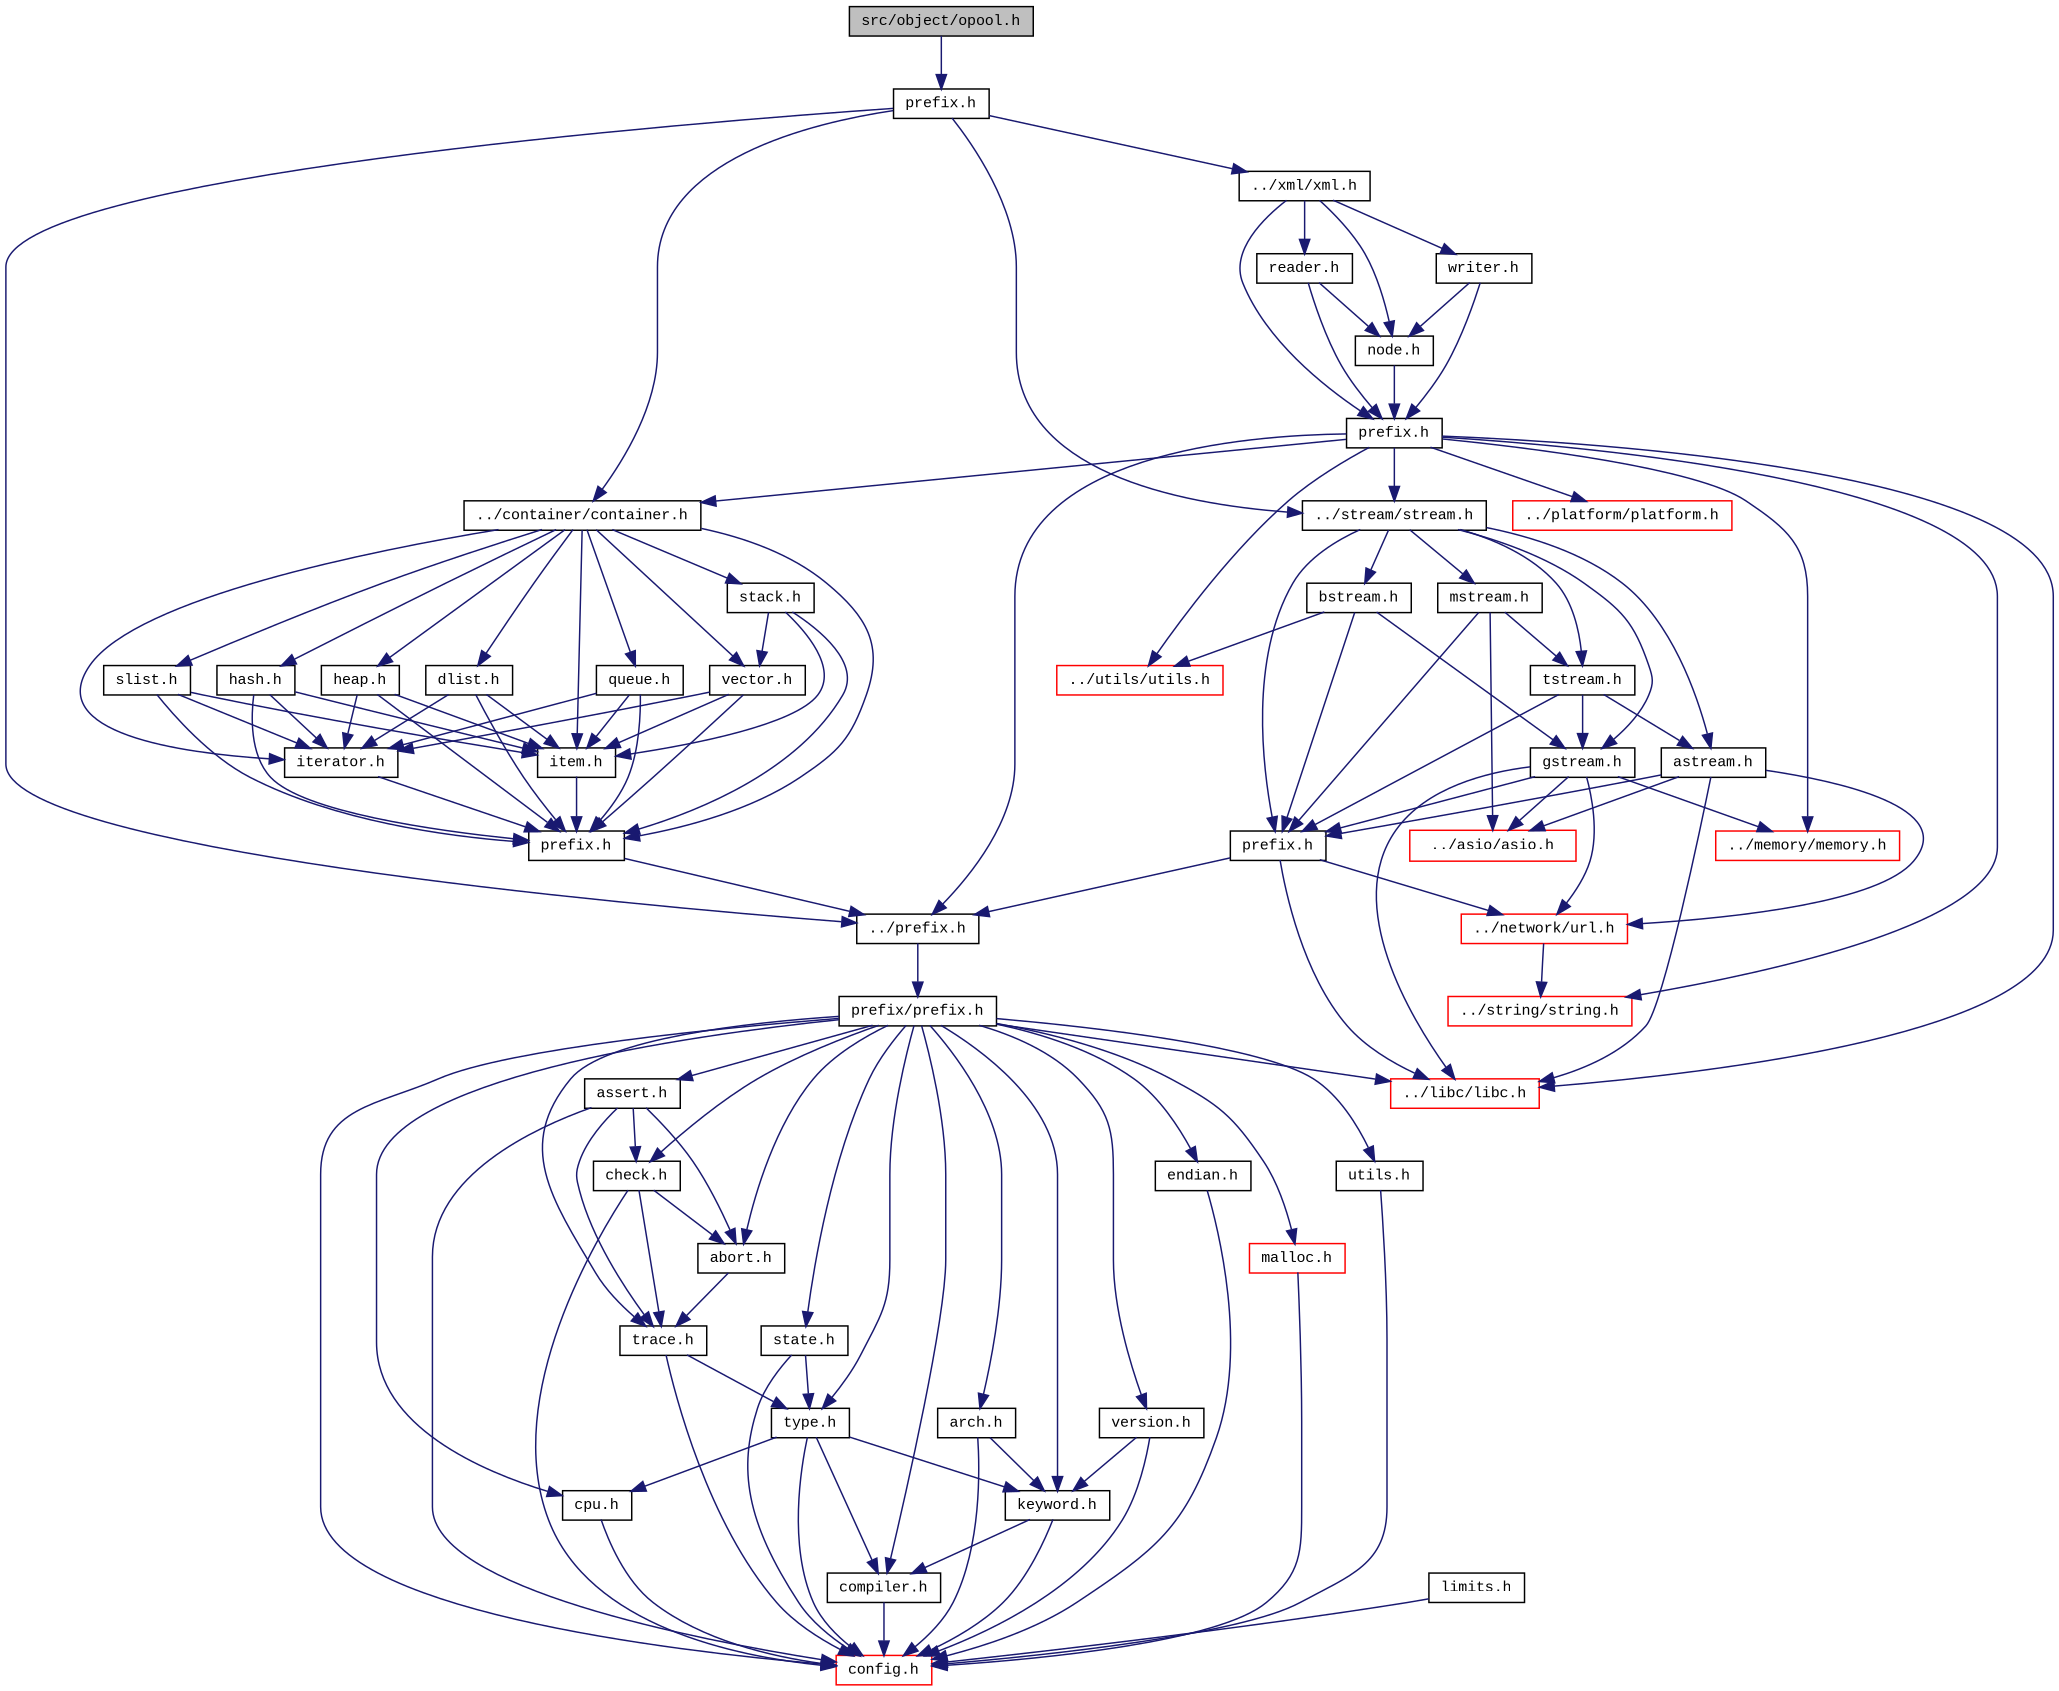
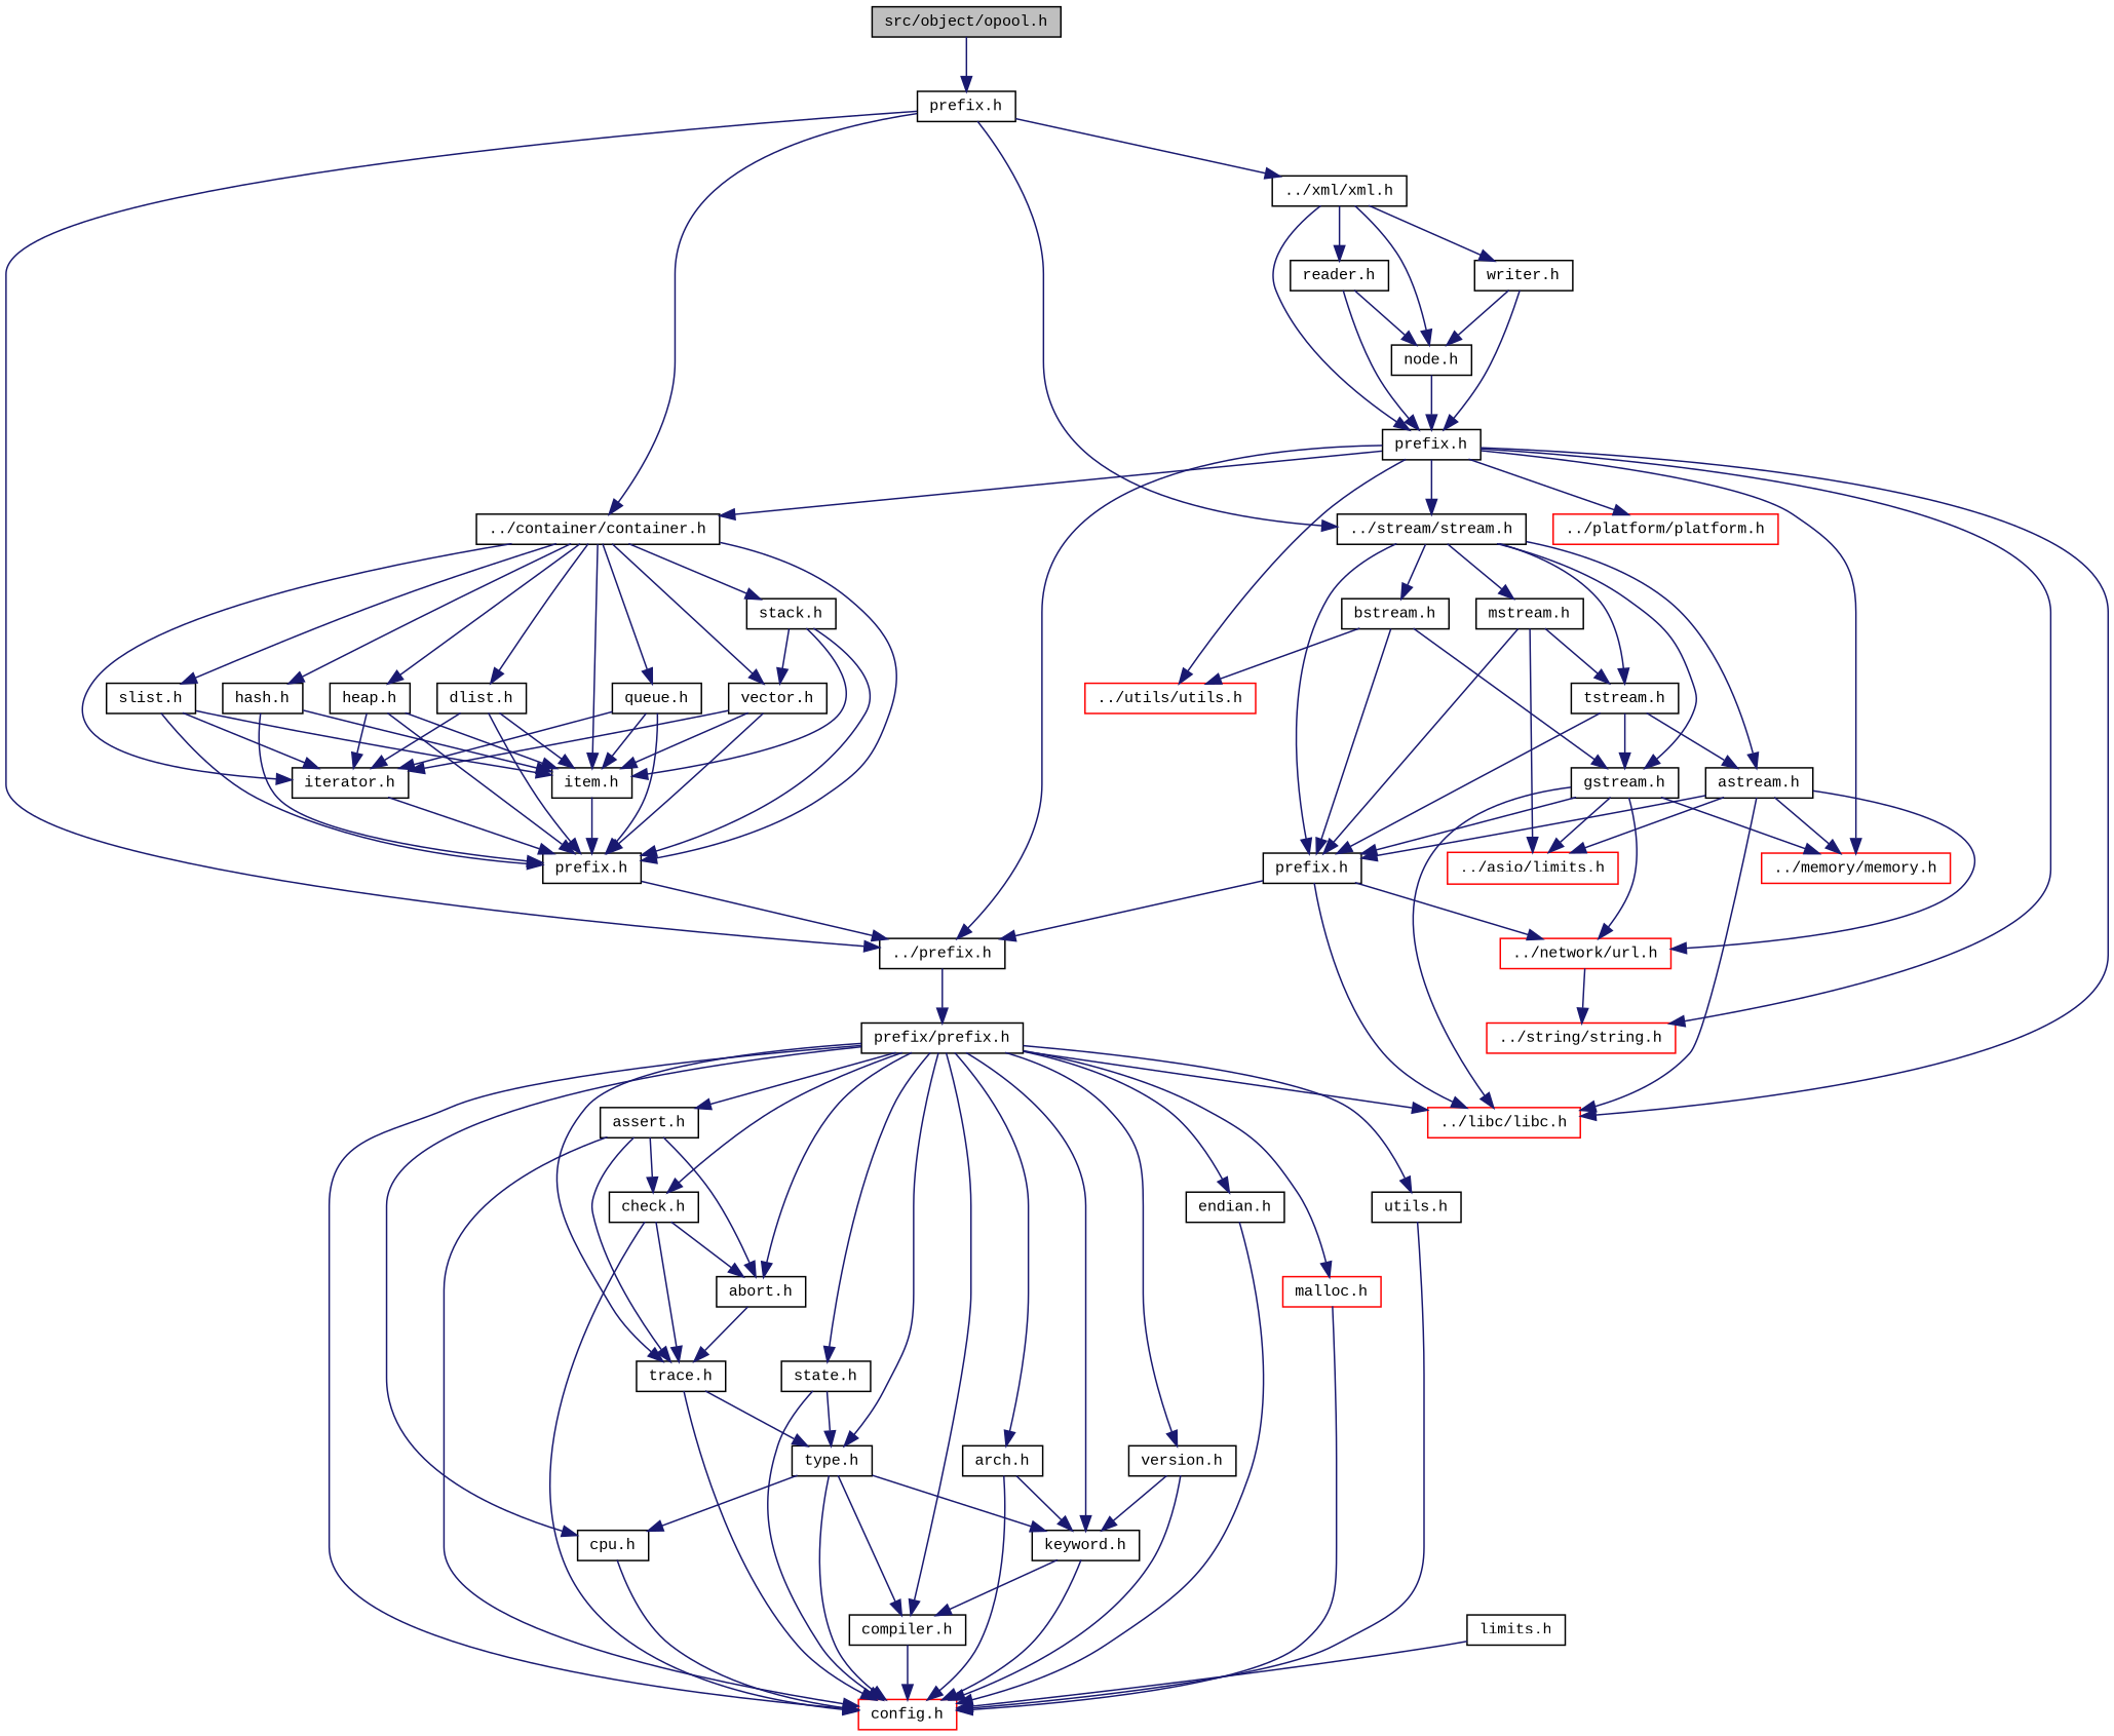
  digraph {
    node [color=black fillcolor=white fontname=CourierNew fontsize=10 shape=record style=filled]
    edge [color=midnightblue fontname=CourierNew fontsize=10 labelfontname=CourierNew labelfontsize=10 style=solid]
    n1 [fillcolor=grey75 fontcolor=black height=0.2 label="src/object/opool.h" width=0.4]
    n2 [height=0.2 label="prefix.h" width=0.4]
    n3 [height=0.2 label="../prefix.h" width=0.4]
    n4 [height=0.2 label="../xml/xml.h" width=0.4]
    n5 [height=0.2 label="../stream/stream.h" width=0.4]
    n6 [height=0.2 label="../container/container.h" width=0.4]
    n7 [height=0.2 label="prefix/prefix.h" width=0.4]
    n8 [height=0.2 label="prefix.h" width=0.4]
    n9 [height=0.2 label="node.h" width=0.4]
    n10 [height=0.2 label="reader.h" width=0.4]
    n11 [height=0.2 label="writer.h" width=0.4]
    n12 [height=0.2 label="prefix.h" width=0.4]
    n13 [height=0.2 label="bstream.h" width=0.4]
    n14 [height=0.2 label="gstream.h" width=0.4]
    n15 [height=0.2 label="astream.h" width=0.4]
    n16 [height=0.2 label="tstream.h" width=0.4]
    n17 [height=0.2 label="mstream.h" width=0.4]
    n18 [height=0.2 label="prefix.h" width=0.4]
    n19 [height=0.2 label="item.h" width=0.4]
    n20 [height=0.2 label="hash.h" width=0.4]
    n21 [height=0.2 label="iterator.h" width=0.4]
    n22 [height=0.2 label="heap.h" width=0.4]
    n23 [height=0.2 label="slist.h" width=0.4]
    n24 [height=0.2 label="dlist.h" width=0.4]
    n25 [height=0.2 label="queue.h" width=0.4]
    n26 [height=0.2 label="stack.h" width=0.4]
    n27 [height=0.2 label="vector.h" width=0.4]
    n28 [color=red height=0.2 label="config.h" width=0.4]
    n29 [height=0.2 label="cpu.h" width=0.4]
    n30 [height=0.2 label="arch.h" width=0.4]
    n31 [height=0.2 label="keyword.h" width=0.4]
    n32 [height=0.2 label="compiler.h" width=0.4]
    n33 [height=0.2 label="type.h" width=0.4]
    n34 [height=0.2 label="endian.h" width=0.4]
    n35 [height=0.2 label="version.h" width=0.4]
    n36 [height=0.2 label="trace.h" width=0.4]
    n37 [height=0.2 label="abort.h" width=0.4]
    n38 [height=0.2 label="check.h" width=0.4]
    n39 [height=0.2 label="assert.h" width=0.4]
    n40 [color=red height=0.2 label="malloc.h" width=0.4]
    n41 [height=0.2 label="utils.h" width=0.4]
    n42 [height=0.2 label="state.h" width=0.4]
    n43 [color=red height=0.2 label="../libc/libc.h" width=0.4]
    n44 [height=0.2 label="limits.h" width=0.4]
    n45 [color=red height=0.2 label="../utils/utils.h" width=0.4]
    n46 [color=red height=0.2 label="../string/string.h" width=0.4]
    n47 [color=red height=0.2 label="../memory/memory.h" width=0.4]
    n48 [color=red height=0.2 label="../platform/platform.h" width=0.4]
    n49 [color=red height=0.2 label="../network/url.h" width=0.4]
-   n50 [color=red height=0.2 label="../asio/asio.h" width=0.4]
+   n50 [color=red height=0.2 label="../asio/limits.h" width=0.4]
    n1 -> n2
    n2 -> n3
    n2 -> n4
    n2 -> n5
    n2 -> n6
    n3 -> n7
    n4 -> n8
    n4 -> n9
    n4 -> n10
    n4 -> n11
    n5 -> n12
    n5 -> n13
    n5 -> n14
    n5 -> n15
    n5 -> n16
    n5 -> n17
    n6 -> n18
    n6 -> n19
    n6 -> n20
    n6 -> n21
    n6 -> n22
    n6 -> n23
    n6 -> n24
    n6 -> n25
    n6 -> n26
    n6 -> n27
    n7 -> n28
    n7 -> n29
    n7 -> n30
    n7 -> n31
    n7 -> n32
    n7 -> n33
    n7 -> n34
    n7 -> n35
    n7 -> n36
    n7 -> n37
    n7 -> n38
    n7 -> n39
    n7 -> n40
    n7 -> n41
    n7 -> n42
    n7 -> n43
    n8 -> n3
    n8 -> n5
    n8 -> n6
    n8 -> n43
    n8 -> n45
    n8 -> n46
    n8 -> n47
    n8 -> n48
    n9 -> n8
    n10 -> n8
    n10 -> n9
    n11 -> n8
    n11 -> n9
    n12 -> n3
    n12 -> n43
    n12 -> n49
    n13 -> n12
    n13 -> n14
    n13 -> n45
    n14 -> n12
    n14 -> n43
    n14 -> n47
    n14 -> n49
    n14 -> n50
    n15 -> n12
    n15 -> n43
+   n15 -> n47
    n15 -> n49
    n15 -> n50
    n16 -> n12
    n16 -> n14
    n16 -> n15
    n17 -> n12
    n17 -> n16
    n17 -> n50
    n18 -> n3
    n19 -> n18
    n20 -> n18
    n20 -> n19
-   n20 -> n21
    n21 -> n18
    n22 -> n18
    n22 -> n19
    n22 -> n21
    n23 -> n18
    n23 -> n19
    n23 -> n21
    n24 -> n18
    n24 -> n19
    n24 -> n21
    n25 -> n18
    n25 -> n19
    n25 -> n21
    n26 -> n18
    n26 -> n19
    n26 -> n27
    n27 -> n18
    n27 -> n19
    n27 -> n21
    n29 -> n28
    n30 -> n28
    n30 -> n31
    n31 -> n28
    n31 -> n32
    n32 -> n28
    n33 -> n28
    n33 -> n29
    n33 -> n31
    n33 -> n32
    n34 -> n28
    n35 -> n28
    n35 -> n31
    n36 -> n28
    n36 -> n33
    n37 -> n36
    n38 -> n28
    n38 -> n36
    n38 -> n37
    n39 -> n28
    n39 -> n36
    n39 -> n37
    n39 -> n38
    n40 -> n28
    n41 -> n28
    n42 -> n28
    n42 -> n33
    n44 -> n28
    n49 -> n46
  }
